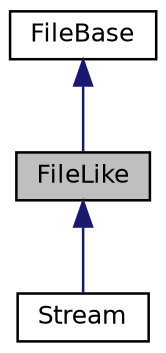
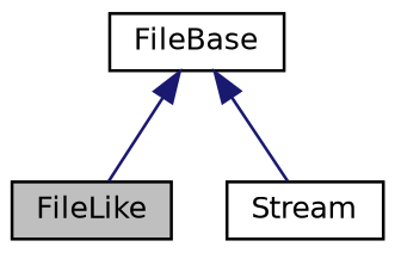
  digraph {
    node [color=black fillcolor=white fontname=Helvetica fontsize=10 shape=record style=filled]
    edge [color=midnightblue dir=back fontname=Helvetica fontsize=10 labelfontname=Helvetica labelfontsize=10 style=solid]
    n1 [fillcolor=grey75 fontcolor=black height=0.2 label=FileLike width=0.4]
    n2 [height=0.2 label=Stream width=0.4]
    n3 [height=0.2 label=FileBase width=0.4]
-   n1 -> n2
+   n3 -> n2
    n3 -> n1
  }
